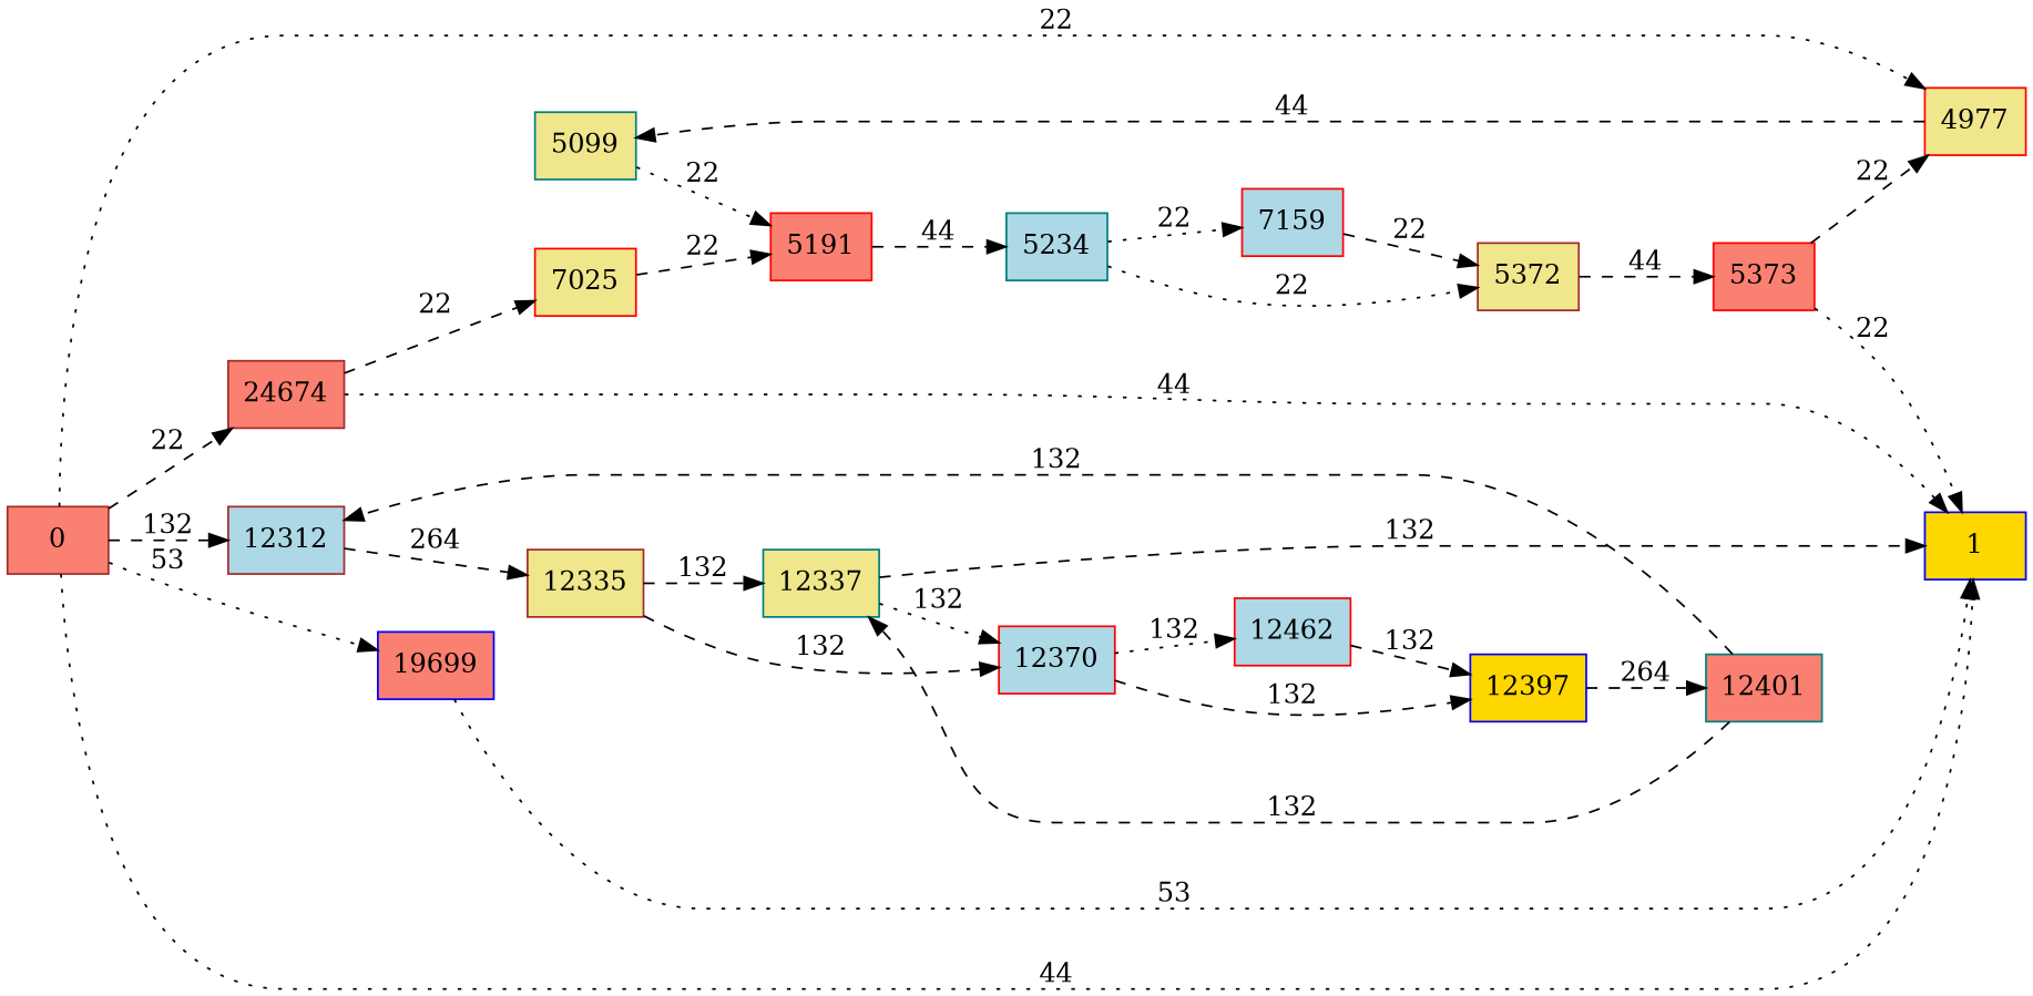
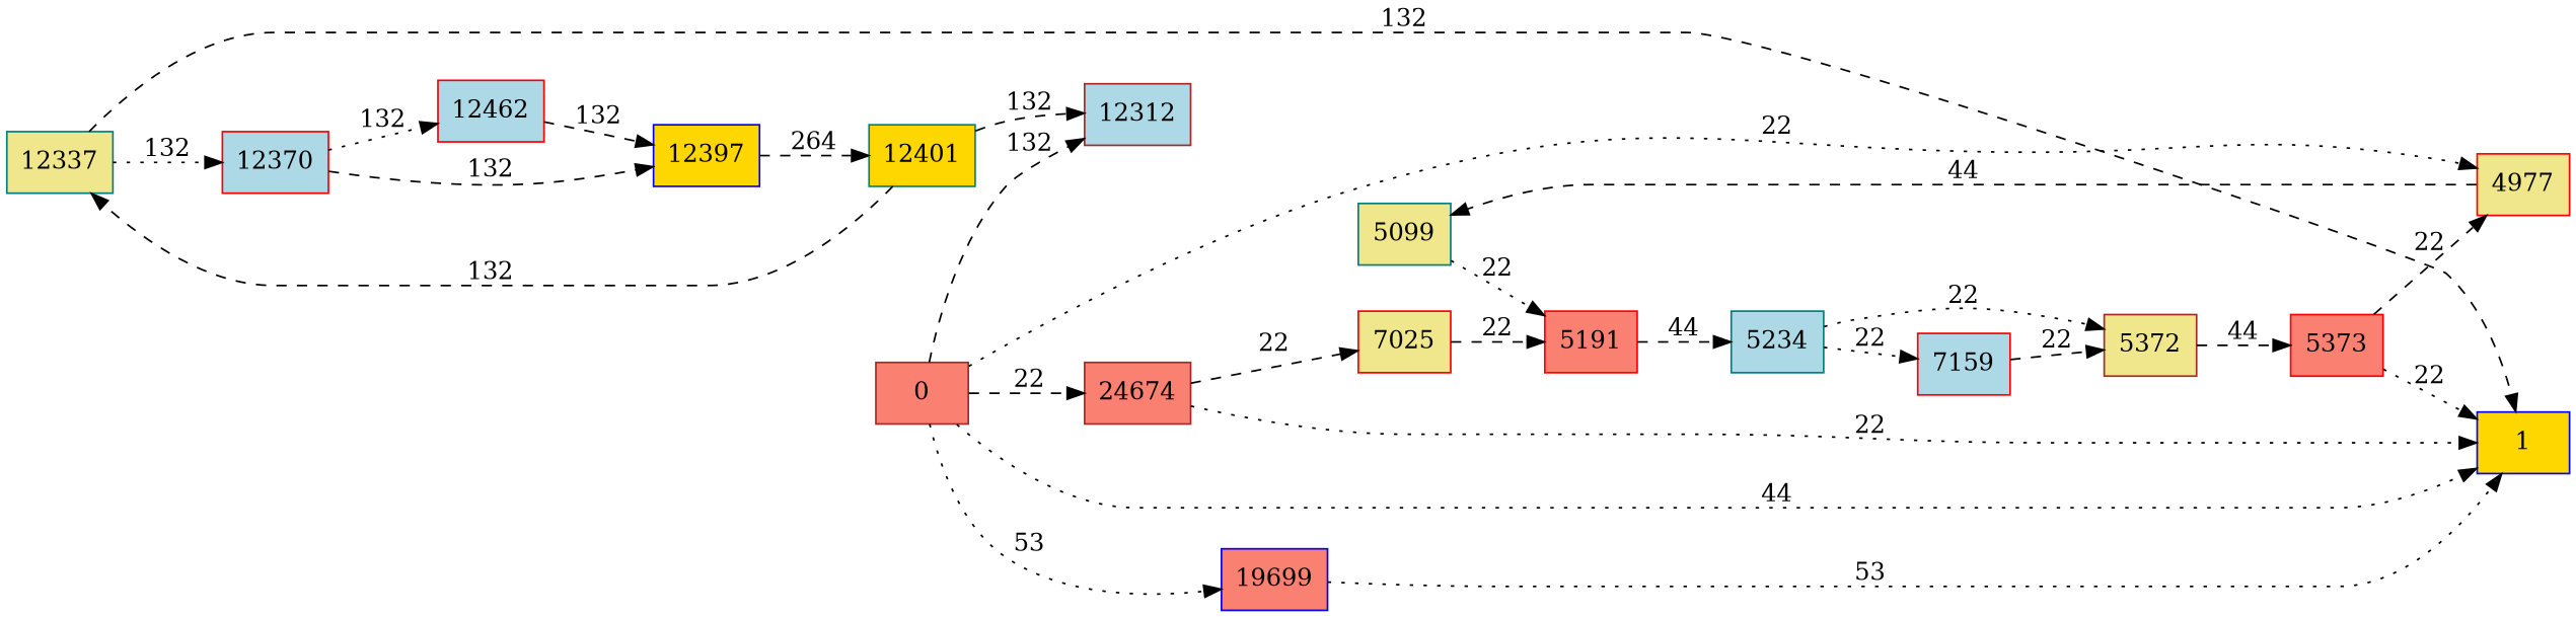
  digraph {
    rankdir=LR
    node [color=red fillcolor=khaki shape=rectangle style=filled]
    edge [style=dashed]
    5099 [color=teal]
    4977
    5191 [fillcolor=salmon]
    5234 [color=teal fillcolor=lightblue]
    7025
    n6 [color=brown label=5372]
    7159 [fillcolor=lightblue]
    5373 [fillcolor=salmon]
    1 [color=blue fillcolor=gold]
    12312 [color=brown fillcolor=lightblue]
-   12335 [color=brown]
    12337 [color=teal]
    12370 [fillcolor=lightblue]
    12397 [color=blue fillcolor=gold]
    12462 [fillcolor=lightblue]
-   12401 [color=teal fillcolor=salmon]
+   12401 [color=teal fillcolor=gold]
    19699 [color=blue fillcolor=salmon]
    24674 [color=brown fillcolor=salmon]
    0 [color=brown fillcolor=salmon]
    5099 -> 5191 [label=22 style=dotted]
    4977 -> 5099 [label=44]
    5191 -> 5234 [label=44]
    5234 -> n6 [label=22 style=dotted]
    5234 -> 7159 [label=22 style=dotted]
    7025 -> 5191 [label=22]
    n6 -> 5373 [label=44]
    7159 -> n6 [label=22]
    5373 -> 4977 [label=22]
    5373 -> 1 [label=22 style=dotted]
-   12312 -> 12335 [label=264]
-   12335 -> 12337 [label=132]
-   12335 -> 12370 [label=132]
    12337 -> 1 [label=132]
    12337 -> 12370 [label=132 style=dotted]
    12370 -> 12397 [label=132]
    12370 -> 12462 [label=132 style=dotted]
    12397 -> 12401 [label=264]
    12462 -> 12397 [label=132]
    12401 -> 12312 [label=132]
    12401 -> 12337 [label=132]
    19699 -> 1 [label=53 style=dotted]
    24674 -> 7025 [label=22]
-   24674 -> 1 [label=44 style=dotted]
+   24674 -> 1 [label=22 style=dotted]
    0 -> 4977 [label=22 style=dotted]
    0 -> 1 [label=44 style=dotted]
    0 -> 12312 [label=132]
    0 -> 19699 [label=53 style=dotted]
    0 -> 24674 [label=22]
  }
